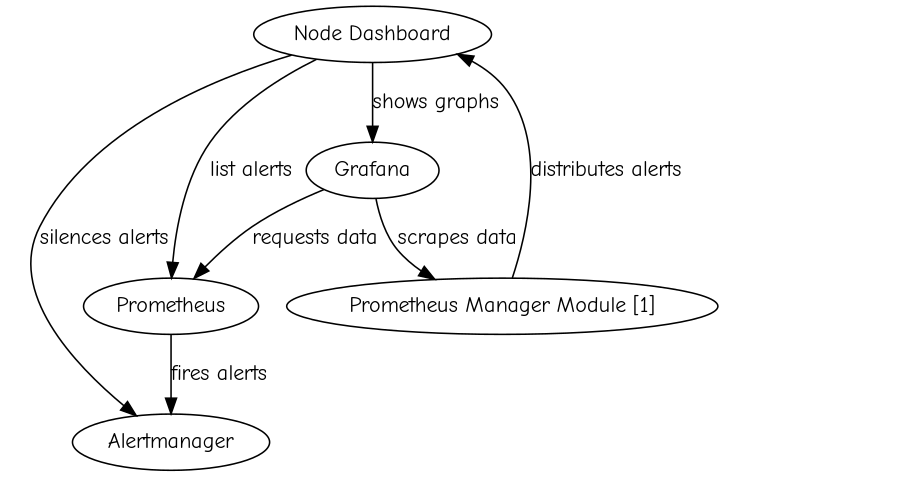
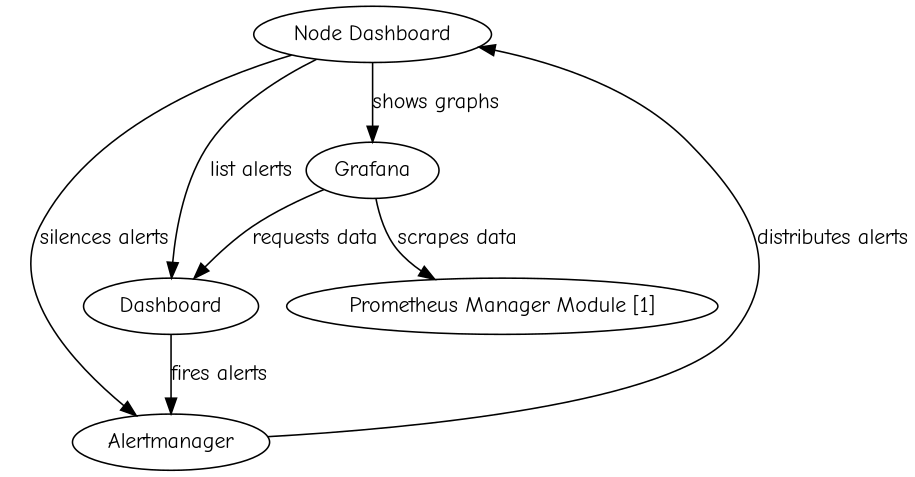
  digraph {
    fontname="Comic Neue"
    rankdir=TB
    node [fontname="Comic Neue"]
    edge [fontname="Comic Neue"]
    n1 [label="Node Dashboard"]
    Alertmanager
    Grafana
-   Prometheus
+   Prometheus [label=Dashboard]
    "Prometheus Manager Module [1]"
    n1 -> Alertmanager [label="silences alerts"]
    n1 -> Grafana [label="shows graphs"]
    n1 -> Prometheus [label="list alerts"]
-   "Prometheus Manager Module [1]" -> n1 [label="distributes alerts"]
+   Alertmanager -> n1 [label="distributes alerts"]
    Grafana -> Prometheus [label="requests data"]
    Grafana -> "Prometheus Manager Module [1]" [label="scrapes data"]
    Prometheus -> Alertmanager [label="fires alerts"]
  }
